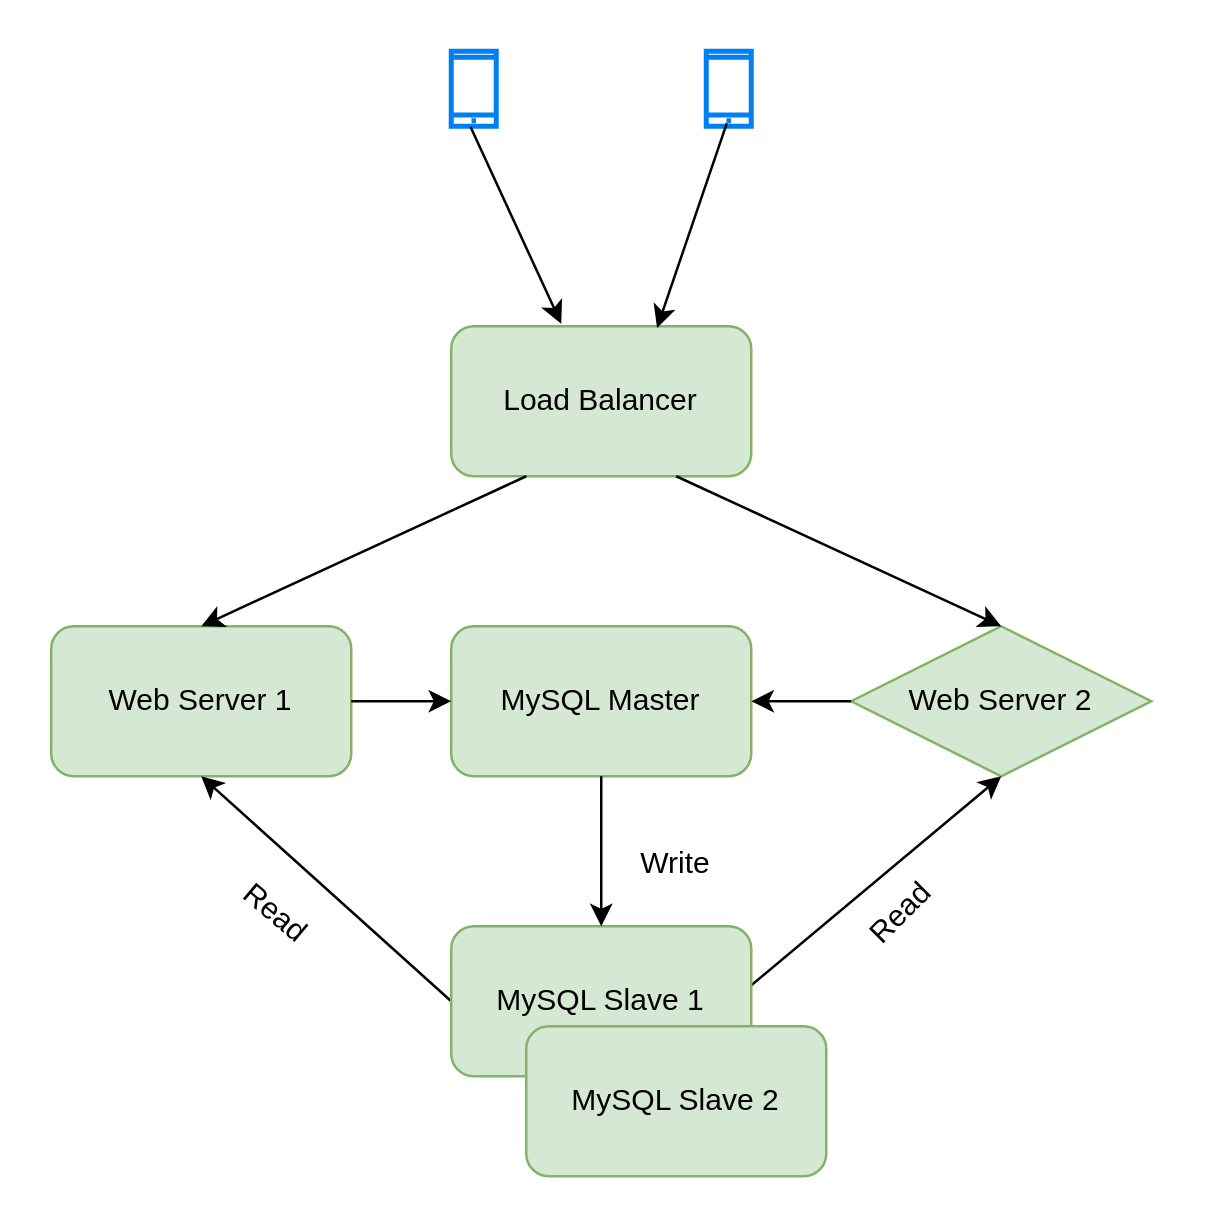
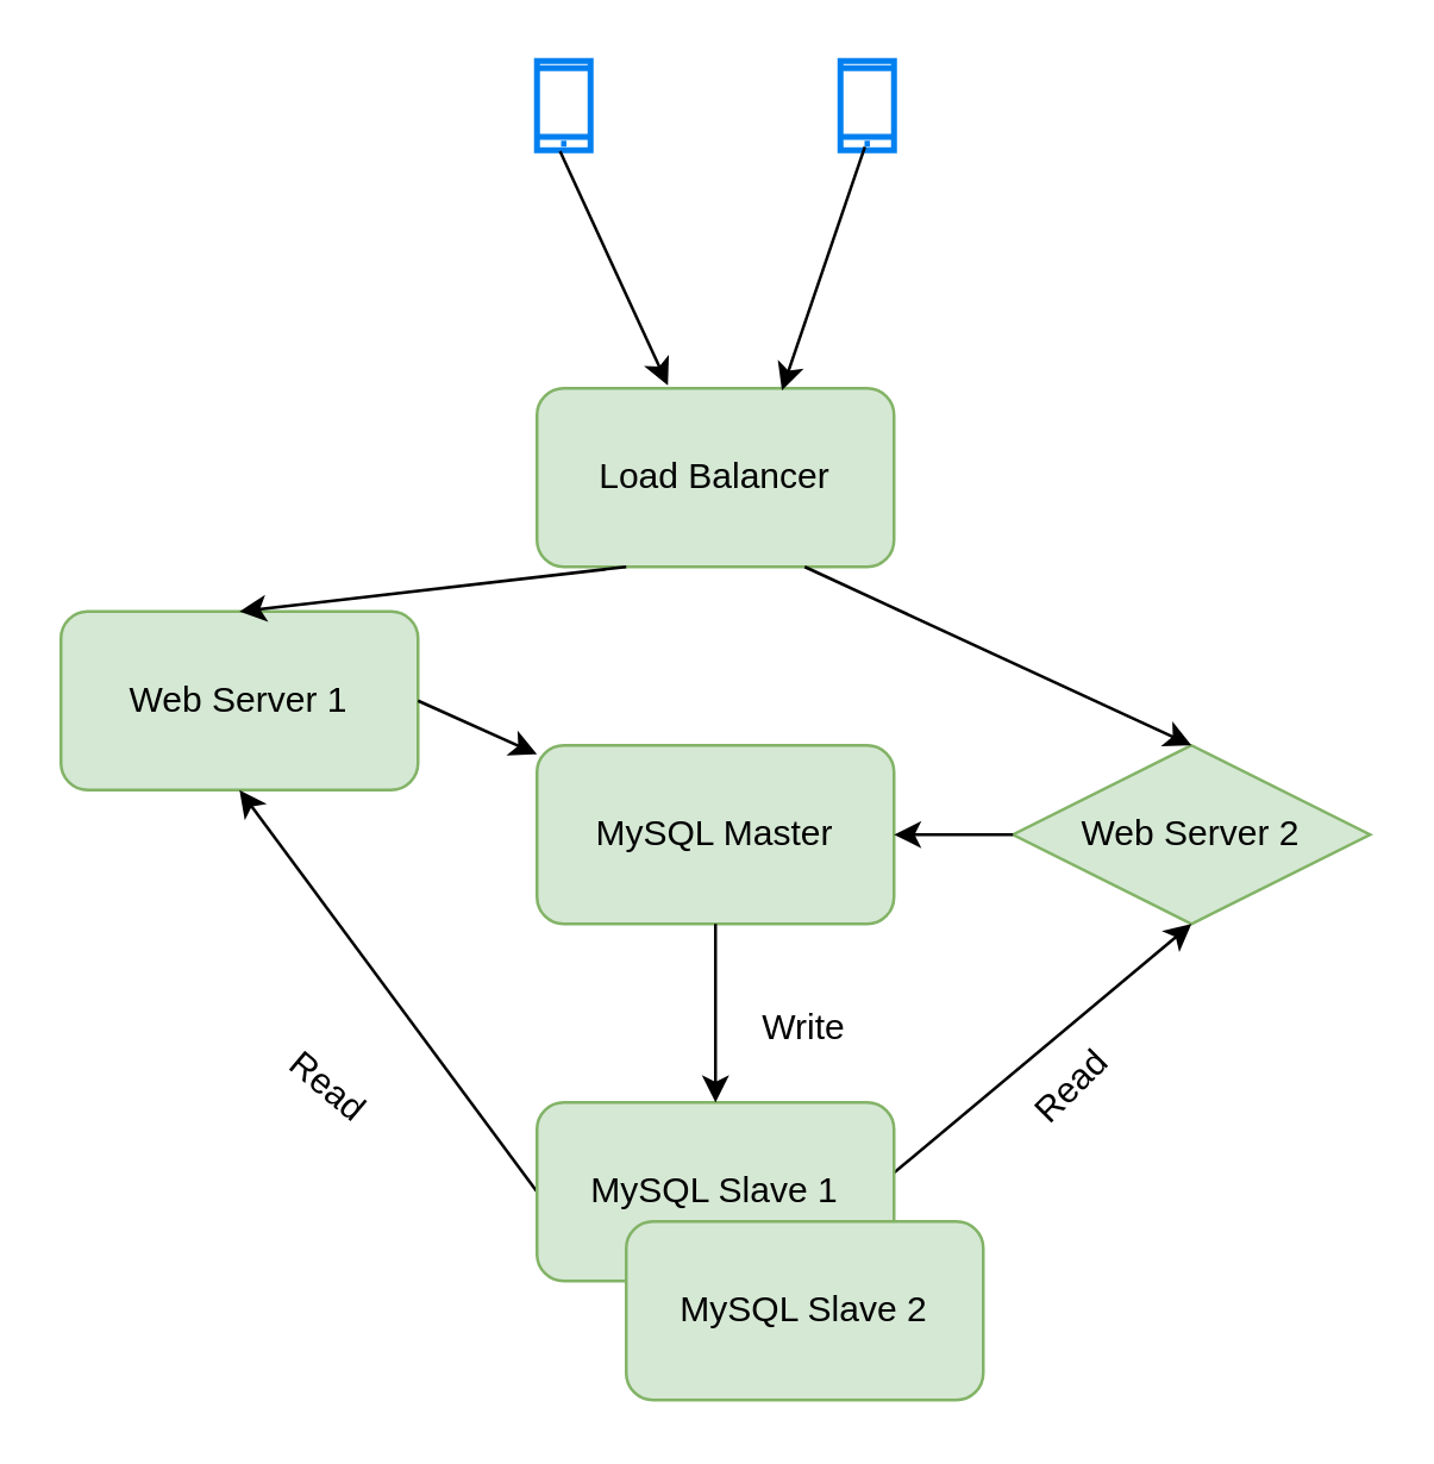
  <mxCell id="0" />
  <mxCell id="1" parent="0" />
  <mxCell id="2" value="" style="html=1;verticalLabelPosition=bottom;align=center;labelBackgroundColor=#ffffff;verticalAlign=top;strokeWidth=2;strokeColor=#0080F0;shadow=0;dashed=0;shape=mxgraph.ios7.icons.smartphone;" parent="1" vertex="1"><mxGeometry x="180" y="20" width="18" height="30" as="geometry" /></mxCell>
  <mxCell id="3" value="" style="html=1;verticalLabelPosition=bottom;align=center;labelBackgroundColor=#ffffff;verticalAlign=top;strokeWidth=2;strokeColor=#0080F0;shadow=0;dashed=0;shape=mxgraph.ios7.icons.smartphone;" parent="1" vertex="1"><mxGeometry x="282" y="20" width="18" height="30" as="geometry" /></mxCell>
  <mxCell id="4" value="Load Balancer" style="rounded=1;whiteSpace=wrap;html=1;fillColor=#d5e8d4;strokeColor=#82b366;" parent="1" vertex="1"><mxGeometry x="180" y="130" width="120" height="60" as="geometry" /></mxCell>
  <mxCell id="5" value="" style="endArrow=classic;html=1;exitX=0.43;exitY=1.01;exitDx=0;exitDy=0;exitPerimeter=0;" parent="1" edge="1" source="2"><mxGeometry width="50" height="50" relative="1" as="geometry"><mxPoint x="189" y="60" as="sourcePoint" /><mxPoint x="224" y="129" as="targetPoint" /></mxGeometry></mxCell>
- <mxCell id="6" value="Web Server 1" style="rounded=1;whiteSpace=wrap;html=1;fillColor=#d5e8d4;strokeColor=#82b366;" parent="1" vertex="1"><mxGeometry x="20" y="250" width="120" height="60" as="geometry" /></mxCell>
+ <mxCell id="6" value="Web Server 1" style="rounded=1;whiteSpace=wrap;html=1;fillColor=#d5e8d4;strokeColor=#82b366;" parent="1" vertex="1"><mxGeometry x="20" y="205" width="120" height="60" as="geometry" /></mxCell>
  <mxCell id="7" value="&lt;span style=&quot;color: rgb(0, 0, 0);&quot;&gt;Web Server 2&lt;/span&gt;" style="rhombus;whiteSpace=wrap;html=1;fillColor=#d5e8d4;strokeColor=#82b366;" parent="1" vertex="1"><mxGeometry x="340" y="250" width="120" height="60" as="geometry" /></mxCell>
  <mxCell id="8" value="" style="endArrow=classic;html=1;entryX=0.686;entryY=0.011;entryDx=0;entryDy=0;entryPerimeter=0;exitX=0.456;exitY=0.962;exitDx=0;exitDy=0;exitPerimeter=0;" parent="1" edge="1" target="4" source="3"><mxGeometry width="50" height="50" relative="1" as="geometry"><mxPoint x="300" y="60" as="sourcePoint" /><mxPoint x="260" y="130" as="targetPoint" /></mxGeometry></mxCell>
  <mxCell id="9" value="" style="endArrow=classic;html=1;entryX=0.5;entryY=0;entryDx=0;entryDy=0;exitX=0.75;exitY=1;exitDx=0;exitDy=0;" parent="1" source="4" target="7" edge="1"><mxGeometry width="50" height="50" relative="1" as="geometry"><mxPoint x="220" y="239.5" as="sourcePoint" /><mxPoint x="60" y="239.5" as="targetPoint" /></mxGeometry></mxCell>
  <mxCell id="10" value="" style="endArrow=classic;html=1;entryX=0.5;entryY=0;entryDx=0;entryDy=0;exitX=0.25;exitY=1;exitDx=0;exitDy=0;" parent="1" target="6" edge="1" source="4"><mxGeometry width="50" height="50" relative="1" as="geometry"><mxPoint x="245" y="190" as="sourcePoint" /><mxPoint x="286" y="250" as="targetPoint" /></mxGeometry></mxCell>
  <mxCell id="11" value="MySQL Master" style="rounded=1;whiteSpace=wrap;html=1;fillColor=#d5e8d4;strokeColor=#82b366;" vertex="1" parent="1"><mxGeometry x="180" y="250" width="120" height="60" as="geometry" /></mxCell>
  <mxCell id="12" value="" style="endArrow=classic;html=1;exitX=1;exitY=0.5;exitDx=0;exitDy=0;" edge="1" parent="1" source="6" target="11"><mxGeometry width="50" height="50" relative="1" as="geometry"><mxPoint x="137" y="350" as="sourcePoint" /><mxPoint x="60" y="440" as="targetPoint" /></mxGeometry></mxCell>
  <mxCell id="13" value="" style="endArrow=classic;html=1;exitX=0;exitY=0.5;exitDx=0;exitDy=0;entryX=1;entryY=0.5;entryDx=0;entryDy=0;" edge="1" parent="1" source="7" target="11"><mxGeometry width="50" height="50" relative="1" as="geometry"><mxPoint x="147" y="360" as="sourcePoint" /><mxPoint x="148" y="400" as="targetPoint" /></mxGeometry></mxCell>
  <mxCell id="14" value="" style="edgeStyle=none;orthogonalLoop=1;jettySize=auto;html=1;entryX=0.5;entryY=1;entryDx=0;entryDy=0;exitX=0.604;exitY=-0.029;exitDx=0;exitDy=0;exitPerimeter=0;" edge="1" parent="1" source="17" target="7"><mxGeometry width="80" relative="1" as="geometry"><mxPoint x="380" y="419.5" as="sourcePoint" /><mxPoint x="460" y="419.5" as="targetPoint" /><Array as="points" /></mxGeometry></mxCell>
  <mxCell id="15" value="" style="edgeStyle=none;orthogonalLoop=1;jettySize=auto;html=1;entryX=0.5;entryY=1;entryDx=0;entryDy=0;exitX=0;exitY=0.5;exitDx=0;exitDy=0;" edge="1" parent="1" source="16" target="6"><mxGeometry width="80" relative="1" as="geometry"><mxPoint x="390" y="440" as="sourcePoint" /><mxPoint x="390" y="330" as="targetPoint" /><Array as="points" /></mxGeometry></mxCell>
  <mxCell id="16" value="MySQL Slave 1" style="rounded=1;whiteSpace=wrap;html=1;fillColor=#d5e8d4;strokeColor=#82b366;" vertex="1" parent="1"><mxGeometry x="180" y="370" width="120" height="60" as="geometry" /></mxCell>
  <mxCell id="17" value="MySQL Slave 2" style="rounded=1;whiteSpace=wrap;html=1;fillColor=#d5e8d4;strokeColor=#82b366;" vertex="1" parent="1"><mxGeometry x="210" y="410" width="120" height="60" as="geometry" /></mxCell>
  <mxCell id="18" value="" style="endArrow=classic;html=1;exitX=0.5;exitY=1;exitDx=0;exitDy=0;entryX=0.5;entryY=0;entryDx=0;entryDy=0;" edge="1" parent="1" source="11" target="16"><mxGeometry width="50" height="50" relative="1" as="geometry"><mxPoint x="150" y="330" as="sourcePoint" /><mxPoint x="190" y="330" as="targetPoint" /></mxGeometry></mxCell>
  <mxCell id="19" value="Read" style="text;html=1;align=center;verticalAlign=middle;whiteSpace=wrap;rounded=0;rotation=40;" vertex="1" parent="1"><mxGeometry x="80" y="350" width="60" height="30" as="geometry" /></mxCell>
  <mxCell id="20" value="Read" style="text;html=1;align=center;verticalAlign=middle;whiteSpace=wrap;rounded=0;rotation=-45;" vertex="1" parent="1"><mxGeometry x="330" y="350" width="60" height="30" as="geometry" /></mxCell>
  <mxCell id="21" value="Write" style="text;html=1;align=center;verticalAlign=middle;whiteSpace=wrap;rounded=0;rotation=0;" vertex="1" parent="1"><mxGeometry x="240" y="330" width="60" height="30" as="geometry" /></mxCell>
